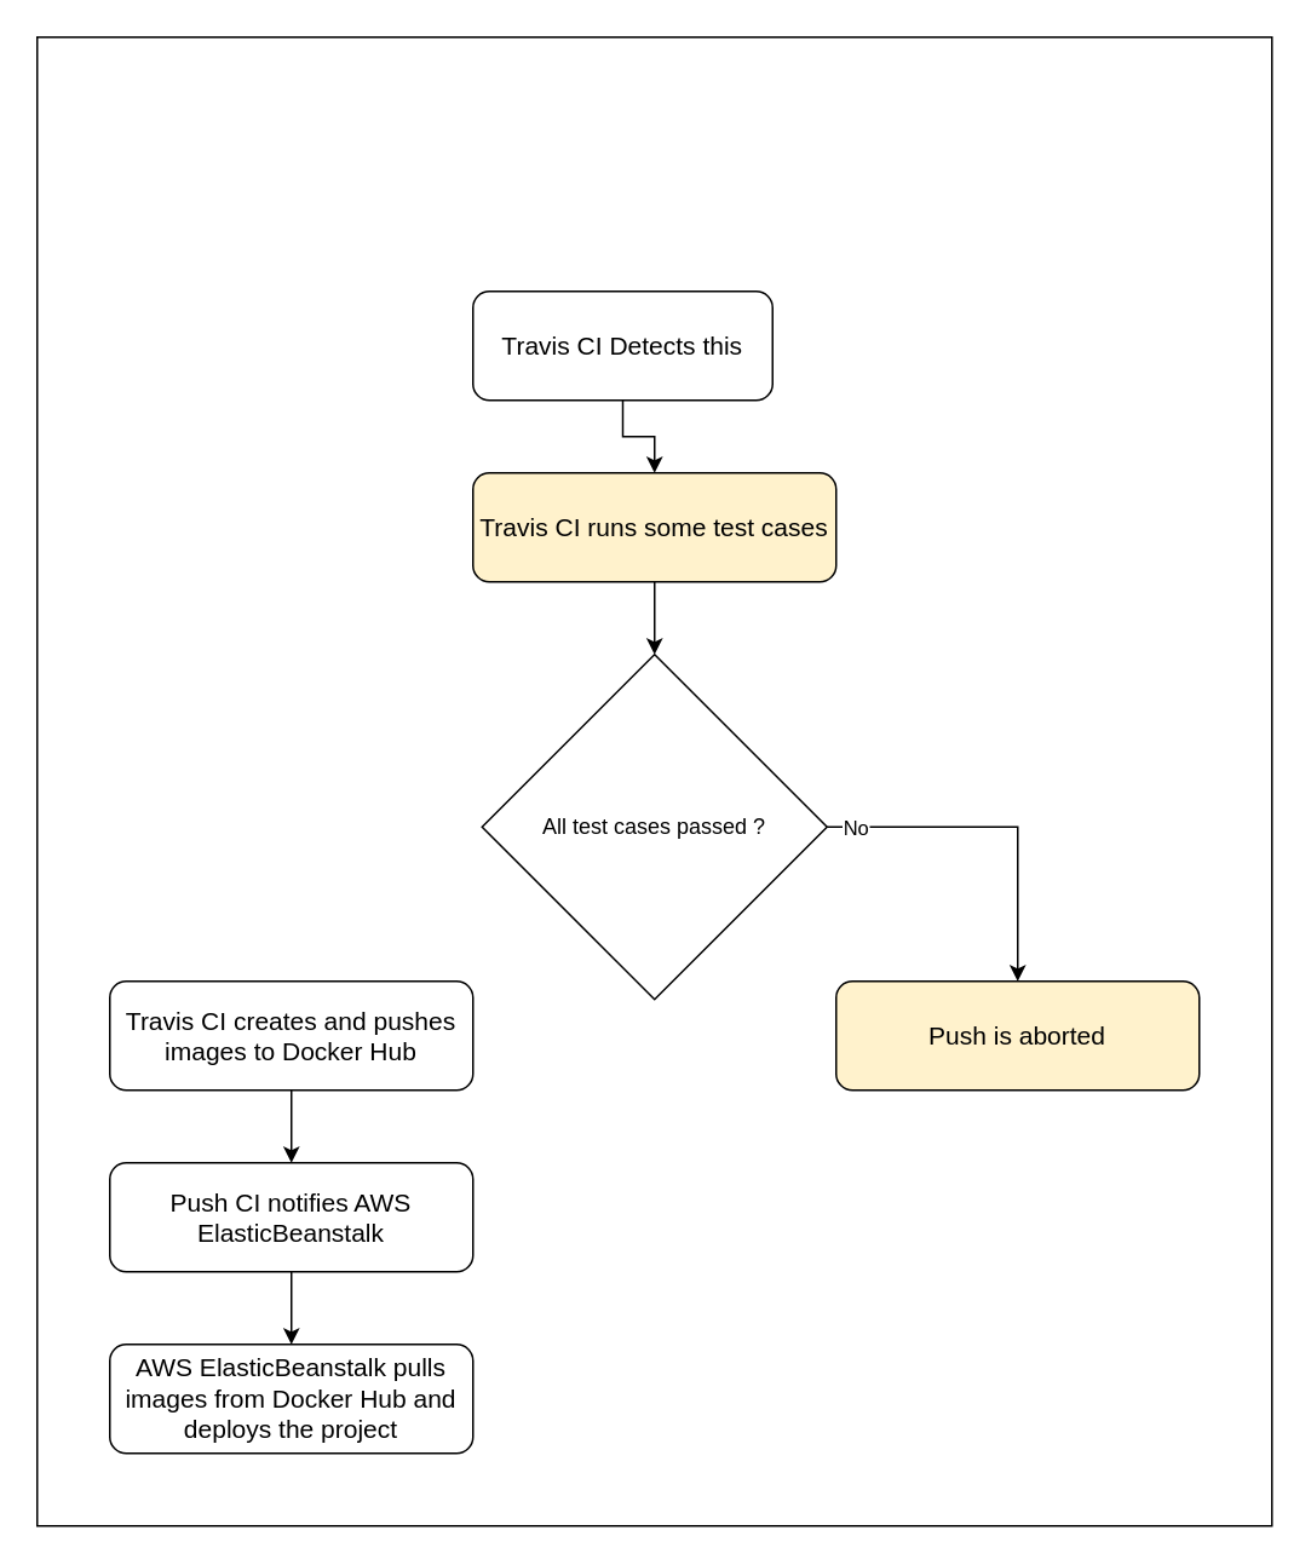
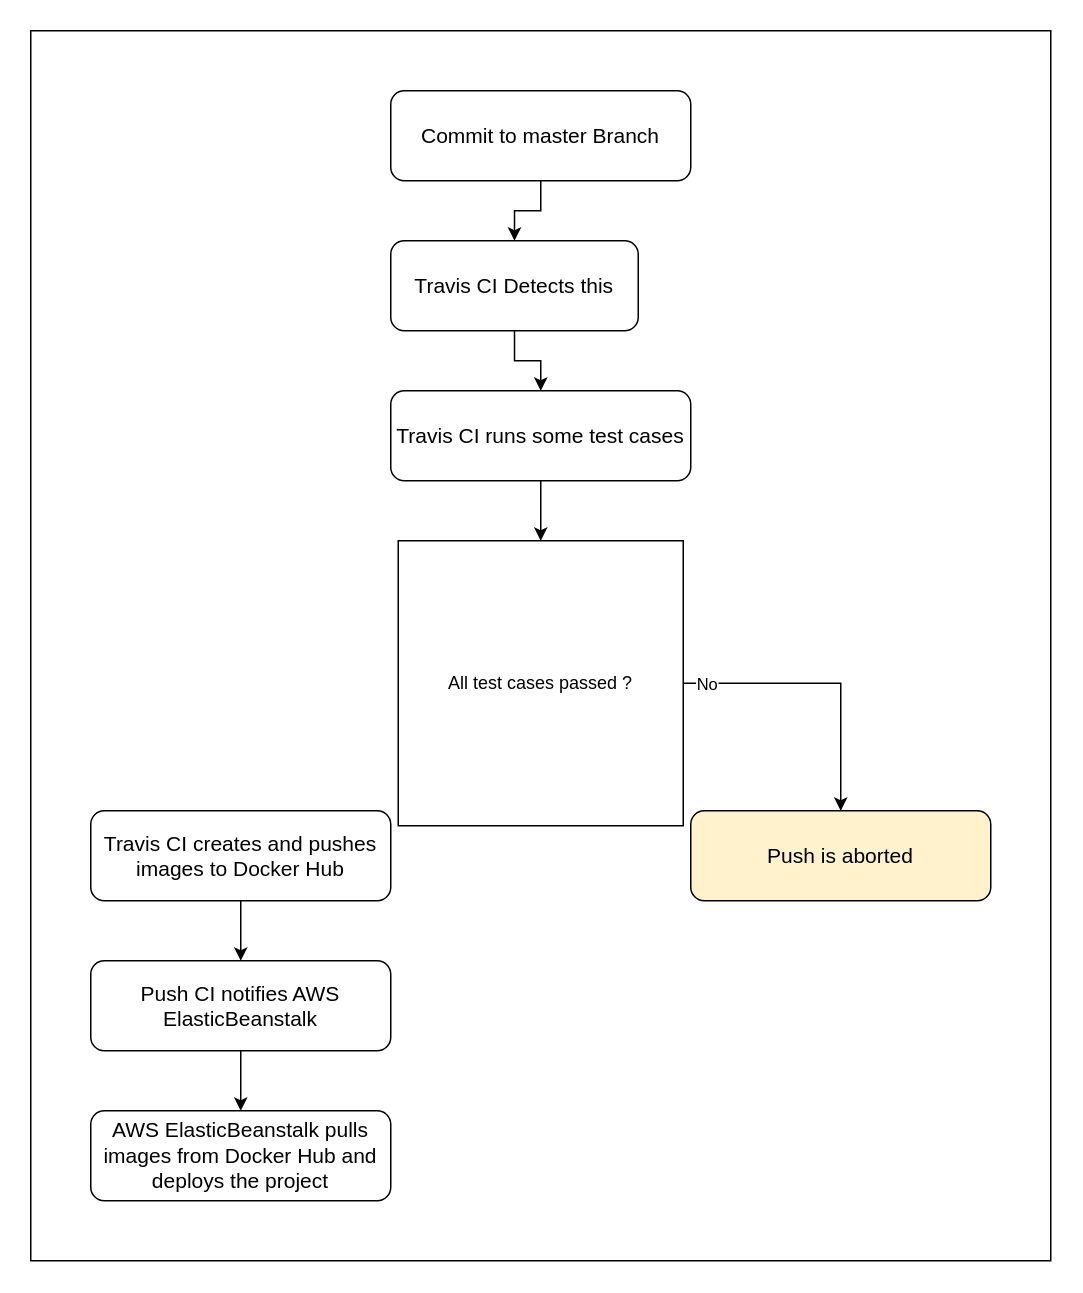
  <mxCell id="0" />
  <mxCell id="1" parent="0" />
  <mxCell id="2" value="" style="rounded=0;whiteSpace=wrap;html=1;" vertex="1" parent="1"><mxGeometry x="20" y="20" width="680" height="820" as="geometry" /></mxCell>
+ <mxCell id="3" style="edgeStyle=orthogonalEdgeStyle;rounded=0;orthogonalLoop=1;jettySize=auto;html=1;" edge="1" parent="1" source="4" target="6"><mxGeometry relative="1" as="geometry" /></mxCell>
+ <mxCell id="4" value="&lt;font style=&quot;font-size: 14px&quot;&gt;Commit to master Branch&lt;/font&gt;" style="rounded=1;whiteSpace=wrap;html=1;" vertex="1" parent="1"><mxGeometry x="260" y="60" width="200" height="60" as="geometry" /></mxCell>
  <mxCell id="5" style="edgeStyle=orthogonalEdgeStyle;rounded=0;orthogonalLoop=1;jettySize=auto;html=1;entryX=0.5;entryY=0;entryDx=0;entryDy=0;" edge="1" parent="1" source="6" target="8"><mxGeometry relative="1" as="geometry" /></mxCell>
  <mxCell id="6" value="&lt;font style=&quot;font-size: 14px&quot;&gt;Travis CI Detects this&lt;/font&gt;" style="rounded=1;whiteSpace=wrap;html=1;" vertex="1" parent="1"><mxGeometry x="260" y="160" width="165" height="60" as="geometry" /></mxCell>
  <mxCell id="7" style="edgeStyle=orthogonalEdgeStyle;rounded=0;orthogonalLoop=1;jettySize=auto;html=1;entryX=0.5;entryY=0;entryDx=0;entryDy=0;" edge="1" parent="1" source="8" target="11"><mxGeometry relative="1" as="geometry" /></mxCell>
- <mxCell id="8" value="&lt;font style=&quot;font-size: 14px&quot;&gt;Travis CI runs some test cases&lt;/font&gt;" style="rounded=1;whiteSpace=wrap;html=1;fillColor=#fff2cc;" vertex="1" parent="1"><mxGeometry x="260" y="260" width="200" height="60" as="geometry" /></mxCell>
+ <mxCell id="8" value="&lt;font style=&quot;font-size: 14px&quot;&gt;Travis CI runs some test cases&lt;/font&gt;" style="rounded=1;whiteSpace=wrap;html=1;" vertex="1" parent="1"><mxGeometry x="260" y="260" width="200" height="60" as="geometry" /></mxCell>
  <mxCell id="9" style="edgeStyle=orthogonalEdgeStyle;rounded=0;orthogonalLoop=1;jettySize=auto;html=1;entryX=0.5;entryY=0;entryDx=0;entryDy=0;" edge="1" parent="1" source="11" target="14"><mxGeometry relative="1" as="geometry" /></mxCell>
  <mxCell id="10" value="No" style="edgeLabel;html=1;align=center;verticalAlign=middle;resizable=0;points=[];" vertex="1" connectable="0" parent="9"><mxGeometry x="-0.84" relative="1" as="geometry"><mxPoint as="offset" /></mxGeometry></mxCell>
- <mxCell id="11" value="All test cases passed ?" style="rhombus;whiteSpace=wrap;html=1;" vertex="1" parent="1"><mxGeometry x="265" y="360" width="190" height="190" as="geometry" /></mxCell>
+ <mxCell id="11" value="All test cases passed ?" style="whiteSpace=wrap;html=1;rounded=0;" vertex="1" parent="1"><mxGeometry x="265" y="360" width="190" height="190" as="geometry" /></mxCell>
  <mxCell id="12" style="edgeStyle=orthogonalEdgeStyle;rounded=0;orthogonalLoop=1;jettySize=auto;html=1;entryX=0.5;entryY=0;entryDx=0;entryDy=0;" edge="1" parent="1" source="13" target="16"><mxGeometry relative="1" as="geometry" /></mxCell>
  <mxCell id="13" value="&lt;span style=&quot;font-size: 14px&quot;&gt;Travis CI creates and pushes images to Docker Hub&lt;/span&gt;" style="rounded=1;whiteSpace=wrap;html=1;" vertex="1" parent="1"><mxGeometry x="60" y="540" width="200" height="60" as="geometry" /></mxCell>
  <mxCell id="14" value="&lt;span style=&quot;font-size: 14px&quot;&gt;Push is aborted&lt;/span&gt;" style="rounded=1;whiteSpace=wrap;html=1;fillColor=#fff2cc;" vertex="1" parent="1"><mxGeometry x="460" y="540" width="200" height="60" as="geometry" /></mxCell>
  <mxCell id="15" style="edgeStyle=orthogonalEdgeStyle;rounded=0;orthogonalLoop=1;jettySize=auto;html=1;" edge="1" parent="1" source="16" target="17"><mxGeometry relative="1" as="geometry" /></mxCell>
  <mxCell id="16" value="&lt;span style=&quot;font-size: 14px&quot;&gt;Push CI notifies AWS ElasticBeanstalk&lt;/span&gt;" style="rounded=1;whiteSpace=wrap;html=1;" vertex="1" parent="1"><mxGeometry x="60" y="640" width="200" height="60" as="geometry" /></mxCell>
  <mxCell id="17" value="&lt;span style=&quot;font-size: 14px&quot;&gt;AWS ElasticBeanstalk pulls images from Docker Hub and deploys the project&lt;/span&gt;" style="rounded=1;whiteSpace=wrap;html=1;" vertex="1" parent="1"><mxGeometry x="60" y="740" width="200" height="60" as="geometry" /></mxCell>
